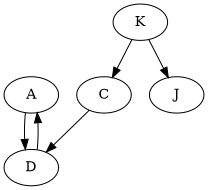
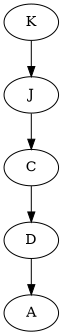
  digraph {
    edge [level=Journeyer]
    A
    D
    C
    J
    K
-   A -> D [level=Master]
    D -> A
    C -> D [level=Apprentice]
-   K -> C [level=Apprentice]
+   J -> C [level=Apprentice]
    K -> J
  }
